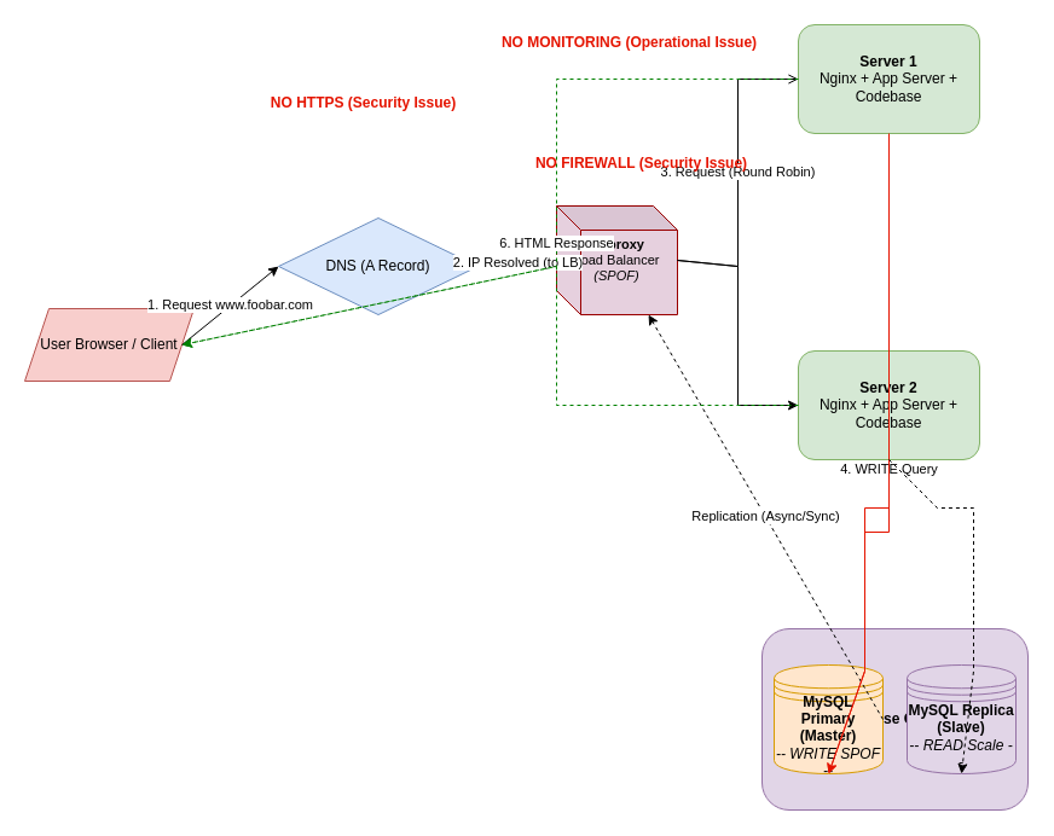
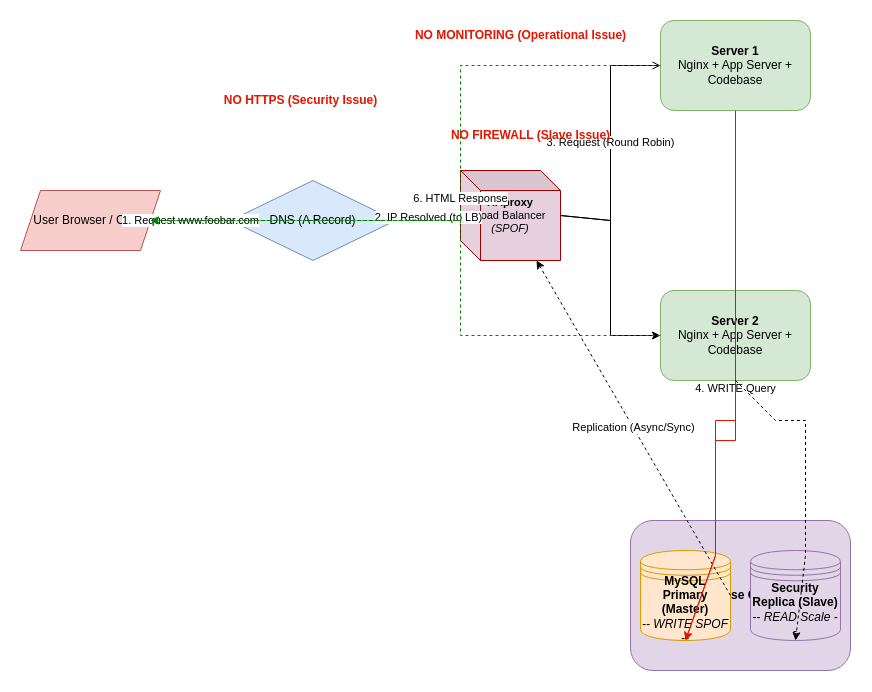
  <mxCell id="0" />
  <mxCell id="1" parent="0" />
- <mxCell id="2" value="User Browser / Client" style="shape=parallelogram;perimeter=parallelogramPerimeter;whiteSpace=wrap;html=1;fixedSize=1;fillColor=#f8cecc;strokeColor=#b85450;" vertex="1" parent="1"><mxGeometry x="20" y="255" width="140" height="60" as="geometry" /></mxCell>
+ <mxCell id="2" value="User Browser / Client" style="shape=parallelogram;perimeter=parallelogramPerimeter;whiteSpace=wrap;html=1;fixedSize=1;fillColor=#f8cecc;strokeColor=#b85450;" vertex="1" parent="1"><mxGeometry x="20" y="190" width="140" height="60" as="geometry" /></mxCell>
  <mxCell id="3" value="DNS (A Record)" style="rhombus;whiteSpace=wrap;html=1;fillColor=#dae8fc;strokeColor=#6c8ebf;" vertex="1" parent="1"><mxGeometry x="230" y="180" width="165" height="80" as="geometry" /></mxCell>
  <mxCell id="4" value="&lt;b&gt;HAproxy&lt;/b&gt;&lt;br&gt;Load Balancer&lt;br&gt;&lt;i&gt;(SPOF)&lt;/i&gt;" style="shape=cube;whiteSpace=wrap;html=1;boundedLbl=0;backgroundOutline=1;darkOpacity=0.05;fontSize=11;fillColor=#e6d0de;strokeColor=#990000;" vertex="1" parent="1"><mxGeometry x="460" y="170" width="100" height="90" as="geometry" /></mxCell>
  <mxCell id="5" value="&lt;b&gt;Server 1&lt;/b&gt;&lt;br&gt;Nginx + App Server + Codebase" style="rounded=1;whiteSpace=wrap;html=1;fillColor=#d5e8d4;strokeColor=#82b366;" vertex="1" parent="1"><mxGeometry x="660" y="20" width="150" height="90" as="geometry" /></mxCell>
  <mxCell id="6" value="&lt;b&gt;Server 2&lt;/b&gt;&lt;br&gt;Nginx + App Server + Codebase" style="rounded=1;whiteSpace=wrap;html=1;fillColor=#d5e8d4;strokeColor=#82b366;" vertex="1" parent="1"><mxGeometry x="660" y="290" width="150" height="90" as="geometry" /></mxCell>
  <mxCell id="7" value="&lt;b&gt;Database Cluster&lt;/b&gt;" style="rounded=1;whiteSpace=wrap;html=1;fillColor=#e1d5e7;strokeColor=#9673a6;" vertex="1" parent="1"><mxGeometry x="630" y="520" width="220" height="150" as="geometry" /></mxCell>
  <mxCell id="8" value="&lt;b&gt;MySQL Primary (Master)&lt;/b&gt;&lt;br&gt;&lt;i&gt;-- WRITE SPOF --&lt;/i&gt;" style="shape=datastore;whiteSpace=wrap;html=1;fillColor=#ffe6cc;strokeColor=#d79b00;" vertex="1" parent="7"><mxGeometry x="10" y="30" width="90" height="90" as="geometry" /></mxCell>
- <mxCell id="9" value="&lt;b&gt;MySQL Replica (Slave)&lt;/b&gt;&lt;br&gt;&lt;i&gt;-- READ Scale --&lt;/i&gt;" style="shape=datastore;whiteSpace=wrap;html=1;fillColor=#e1d5e7;strokeColor=#9673a6;" vertex="1" parent="7"><mxGeometry x="120" y="30" width="90" height="90" as="geometry" /></mxCell>
+ <mxCell id="9" value="&lt;b&gt;Security Replica (Slave)&lt;/b&gt;&lt;br&gt;&lt;i&gt;-- READ Scale --&lt;/i&gt;" style="shape=datastore;whiteSpace=wrap;html=1;fillColor=#e1d5e7;strokeColor=#9673a6;" vertex="1" parent="7"><mxGeometry x="120" y="30" width="90" height="90" as="geometry" /></mxCell>
  <mxCell id="10" value="Replication (Async/Sync)" style="endArrow=classic;html=1;rounded=0;dashed=1;exitX=1;exitY=0.5;exitDx=0;exitDy=0;" edge="1" parent="7" source="8" target="4"><mxGeometry width="50" height="50" relative="1" as="geometry"><mxPoint x="100" y="75" as="sourcePoint" /><mxPoint x="120" y="75" as="targetPoint" /></mxGeometry></mxCell>
  <mxCell id="11" value="1. Request www.foobar.com" style="endArrow=classic;html=1;rounded=0;exitX=1;exitY=0.5;entryX=0;entryY=0.5;" edge="1" parent="1" source="2" target="3"><mxGeometry width="50" height="50" relative="1" as="geometry"><mxPoint x="160" y="220" as="sourcePoint" /><mxPoint x="230" y="220" as="targetPoint" /></mxGeometry></mxCell>
  <mxCell id="12" value="2. IP Resolved (to LB)" style="endArrow=classic;html=1;rounded=0;exitX=1;exitY=0.5;entryX=0;entryY=0.5;" edge="1" parent="1" source="3" target="4"><mxGeometry width="50" height="50" relative="1" as="geometry"><mxPoint x="330" y="220" as="sourcePoint" /><mxPoint x="460" y="220" as="targetPoint" /></mxGeometry></mxCell>
  <mxCell id="13" value="3. Request (Round Robin)" style="endArrow=open;html=1;rounded=0;entryX=0;entryY=0.5;entryDx=0;entryDy=0;exitX=1;exitY=0.5;exitDx=0;exitDy=0;" edge="1" parent="1" source="4" target="5"><mxGeometry width="50" height="50" relative="1" as="geometry"><mxPoint x="560" y="220" as="sourcePoint" /><mxPoint x="660" y="65" as="targetPoint" /><Array as="points"><mxPoint x="610" y="220" /><mxPoint x="610" y="65" /></Array></mxGeometry></mxCell>
  <mxCell id="14" value="" style="endArrow=classic;html=1;rounded=0;entryX=0;entryY=0.5;entryDx=0;entryDy=0;exitX=1;exitY=0.5;exitDx=0;exitDy=0;" edge="1" parent="1" source="4" target="6"><mxGeometry width="50" height="50" relative="1" as="geometry"><mxPoint x="560" y="220" as="sourcePoint" /><mxPoint x="660" y="335" as="targetPoint" /><Array as="points"><mxPoint x="610" y="220" /><mxPoint x="610" y="335" /></Array></mxGeometry></mxCell>
  <mxCell id="15" value="4. WRITE Query" style="endArrow=classic;html=1;rounded=0;entryX=0.5;entryY=1;entryDx=0;entryDy=0;exitX=0.5;exitY=1;exitDx=0;exitDy=0;strokeColor=#e51400;" edge="1" parent="1" source="5" target="8"><mxGeometry width="50" height="50" relative="1" as="geometry"><mxPoint x="735" y="110" as="sourcePoint" /><mxPoint x="675" y="520" as="targetPoint" /><Array as="points"><mxPoint x="735" y="440" /><mxPoint x="715" y="440" /><mxPoint x="715" y="555" /></Array></mxGeometry></mxCell>
  <mxCell id="16" value="" style="endArrow=classic;html=1;rounded=0;entryX=0.5;entryY=1;entryDx=0;entryDy=0;exitX=0.5;exitY=1;exitDx=0;exitDy=0;strokeColor=#e51400;" edge="1" parent="1" source="6" target="8"><mxGeometry width="50" height="50" relative="1" as="geometry"><mxPoint x="735" y="380" as="sourcePoint" /><mxPoint x="715" y="555" as="targetPoint" /><Array as="points"><mxPoint x="735" y="420" /><mxPoint x="715" y="420" /><mxPoint x="715" y="555" /></Array></mxGeometry></mxCell>
  <mxCell id="17" value="" style="endArrow=classic;html=1;rounded=0;entryX=0.5;entryY=1;entryDx=0;entryDy=0;exitX=0.5;exitY=1;exitDx=0;exitDy=0;dashed=1;" edge="1" parent="1" source="6" target="9"><mxGeometry width="50" height="50" relative="1" as="geometry"><mxPoint x="735" y="380" as="sourcePoint" /><mxPoint x="805" y="555" as="targetPoint" /><Array as="points"><mxPoint x="775" y="420" /><mxPoint x="805" y="420" /><mxPoint x="805" y="555" /></Array></mxGeometry></mxCell>
  <mxCell id="18" value="6. HTML Response" style="endArrow=classic;html=1;rounded=0;entryX=1;entryY=0.5;entryDx=0;entryDy=0;exitX=0;exitY=0.5;exitDx=0;exitDy=0;dashed=1;strokeColor=#008000;" edge="1" parent="1" source="5" target="2"><mxGeometry width="50" height="50" relative="1" as="geometry"><mxPoint x="660" y="65" as="sourcePoint" /><mxPoint x="160" y="220" as="targetPoint" /><Array as="points"><mxPoint x="460" y="65" /><mxPoint x="460" y="220" /></Array></mxGeometry></mxCell>
  <mxCell id="19" value="" style="endArrow=classic;html=1;rounded=0;entryX=1;entryY=0.5;entryDx=0;entryDy=0;exitX=0;exitY=0.5;exitDx=0;exitDy=0;dashed=1;strokeColor=#008000;" edge="1" parent="1" source="6" target="2"><mxGeometry width="50" height="50" relative="1" as="geometry"><mxPoint x="660" y="335" as="sourcePoint" /><mxPoint x="160" y="220" as="targetPoint" /><Array as="points"><mxPoint x="460" y="335" /><mxPoint x="460" y="220" /></Array></mxGeometry></mxCell>
- <mxCell id="20" value="&lt;b style=&quot;color: rgb(229, 20, 0);&quot;&gt;NO HTTPS (Security Issue)&lt;/b&gt;" style="text;html=1;align=center;verticalAlign=middle;resizable=0;points=[];autosize=1;strokeColor=none;fillColor=none;" vertex="1" parent="1"><mxGeometry x="210" y="70" width="180" height="30" as="geometry" /></mxCell>
- <mxCell id="21" value="&lt;b style=&quot;color: rgb(229, 20, 0);&quot;&gt;NO FIREWALL (Security Issue)&lt;/b&gt;" style="text;html=1;align=center;verticalAlign=middle;resizable=0;points=[];autosize=1;strokeColor=none;fillColor=none;" vertex="1" parent="1"><mxGeometry x="430" y="120" width="200" height="30" as="geometry" /></mxCell>
+ <mxCell id="20" value="&lt;b style=&quot;color: rgb(229, 20, 0);&quot;&gt;NO HTTPS (Security Issue)&lt;/b&gt;" style="text;html=1;align=center;verticalAlign=middle;resizable=0;points=[];autosize=1;strokeColor=none;fillColor=none;" vertex="1" parent="1"><mxGeometry x="210" y="85" width="180" height="30" as="geometry" /></mxCell>
+ <mxCell id="21" value="&lt;b style=&quot;color: rgb(229, 20, 0);&quot;&gt;NO FIREWALL (Slave Issue)&lt;/b&gt;" style="text;html=1;align=center;verticalAlign=middle;resizable=0;points=[];autosize=1;strokeColor=none;fillColor=none;" vertex="1" parent="1"><mxGeometry x="430" y="120" width="200" height="30" as="geometry" /></mxCell>
  <mxCell id="22" value="&lt;b style=&quot;color: rgb(229, 20, 0);&quot;&gt;NO MONITORING (Operational Issue)&lt;/b&gt;" style="text;html=1;align=center;verticalAlign=middle;resizable=0;points=[];autosize=1;strokeColor=none;fillColor=none;" vertex="1" parent="1"><mxGeometry x="410" y="20" width="220" height="30" as="geometry" /></mxCell>
